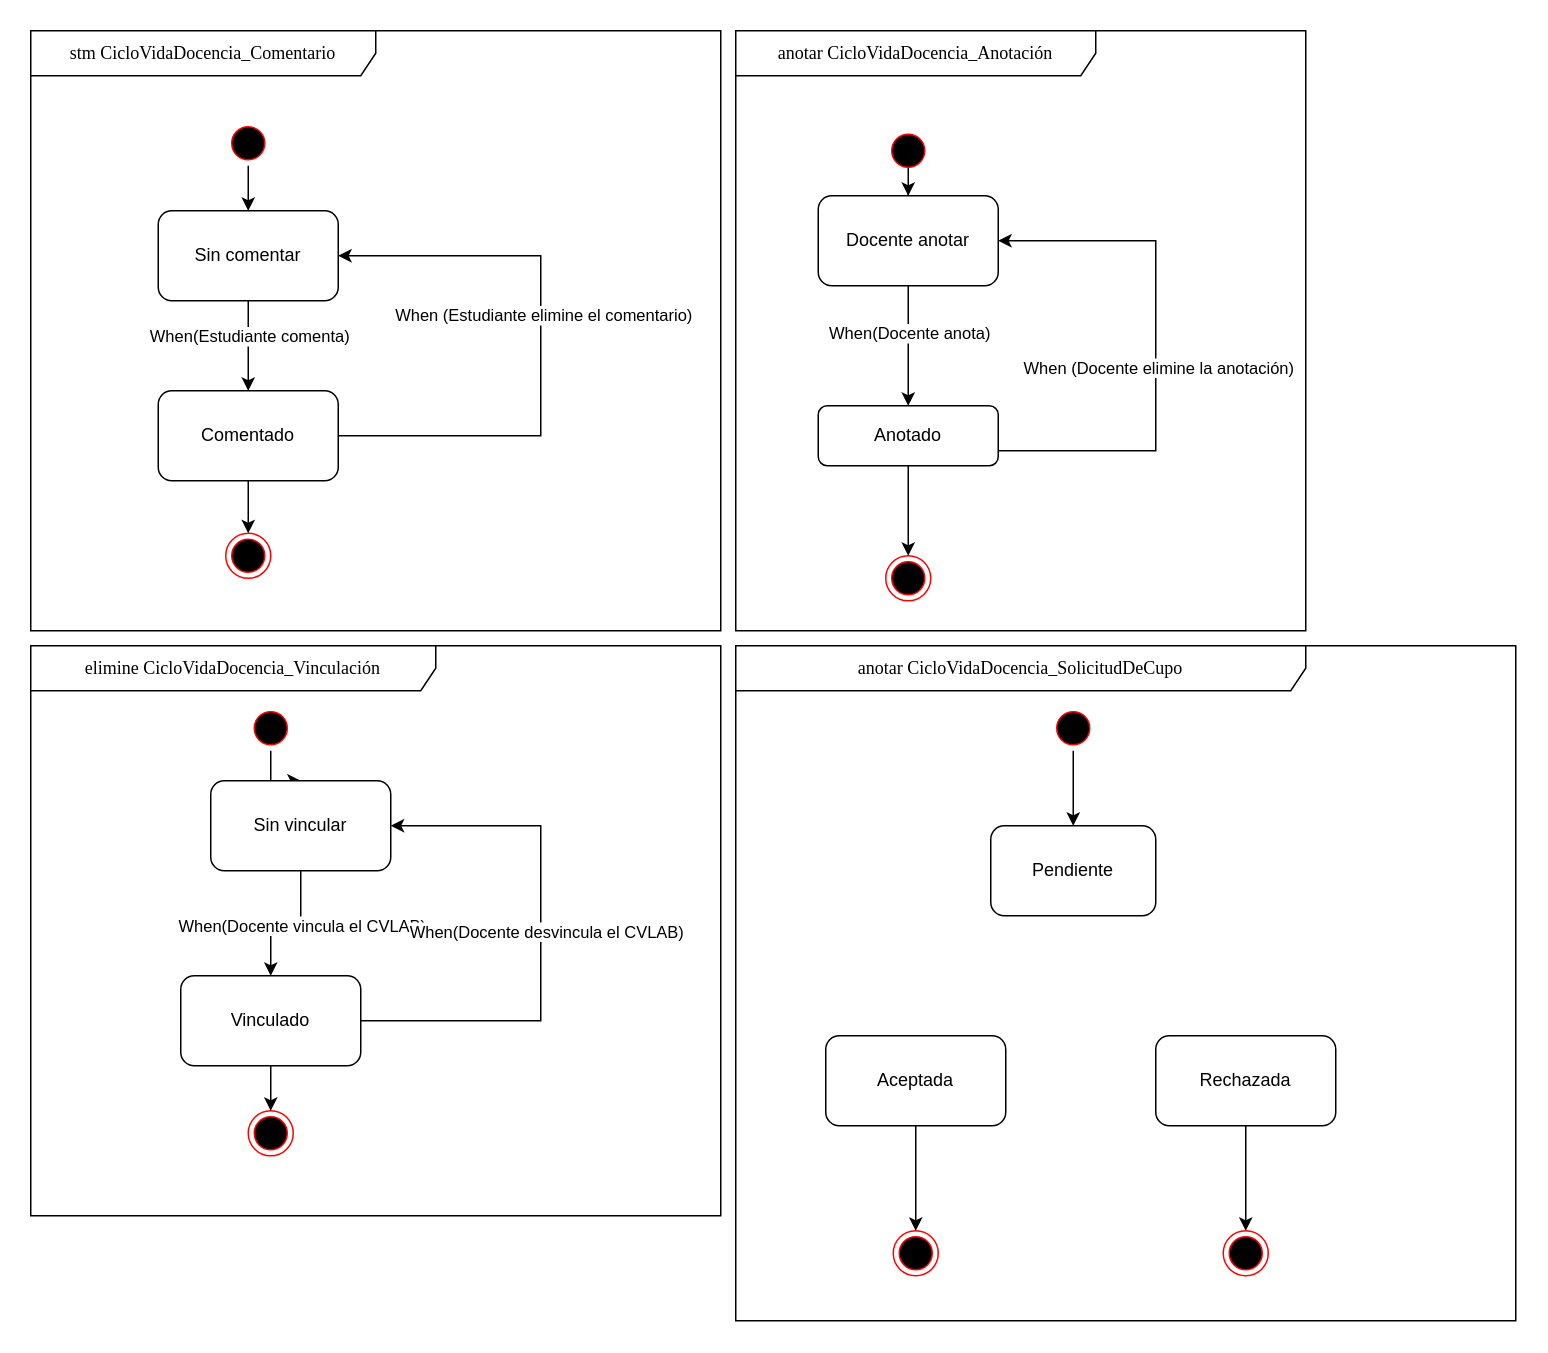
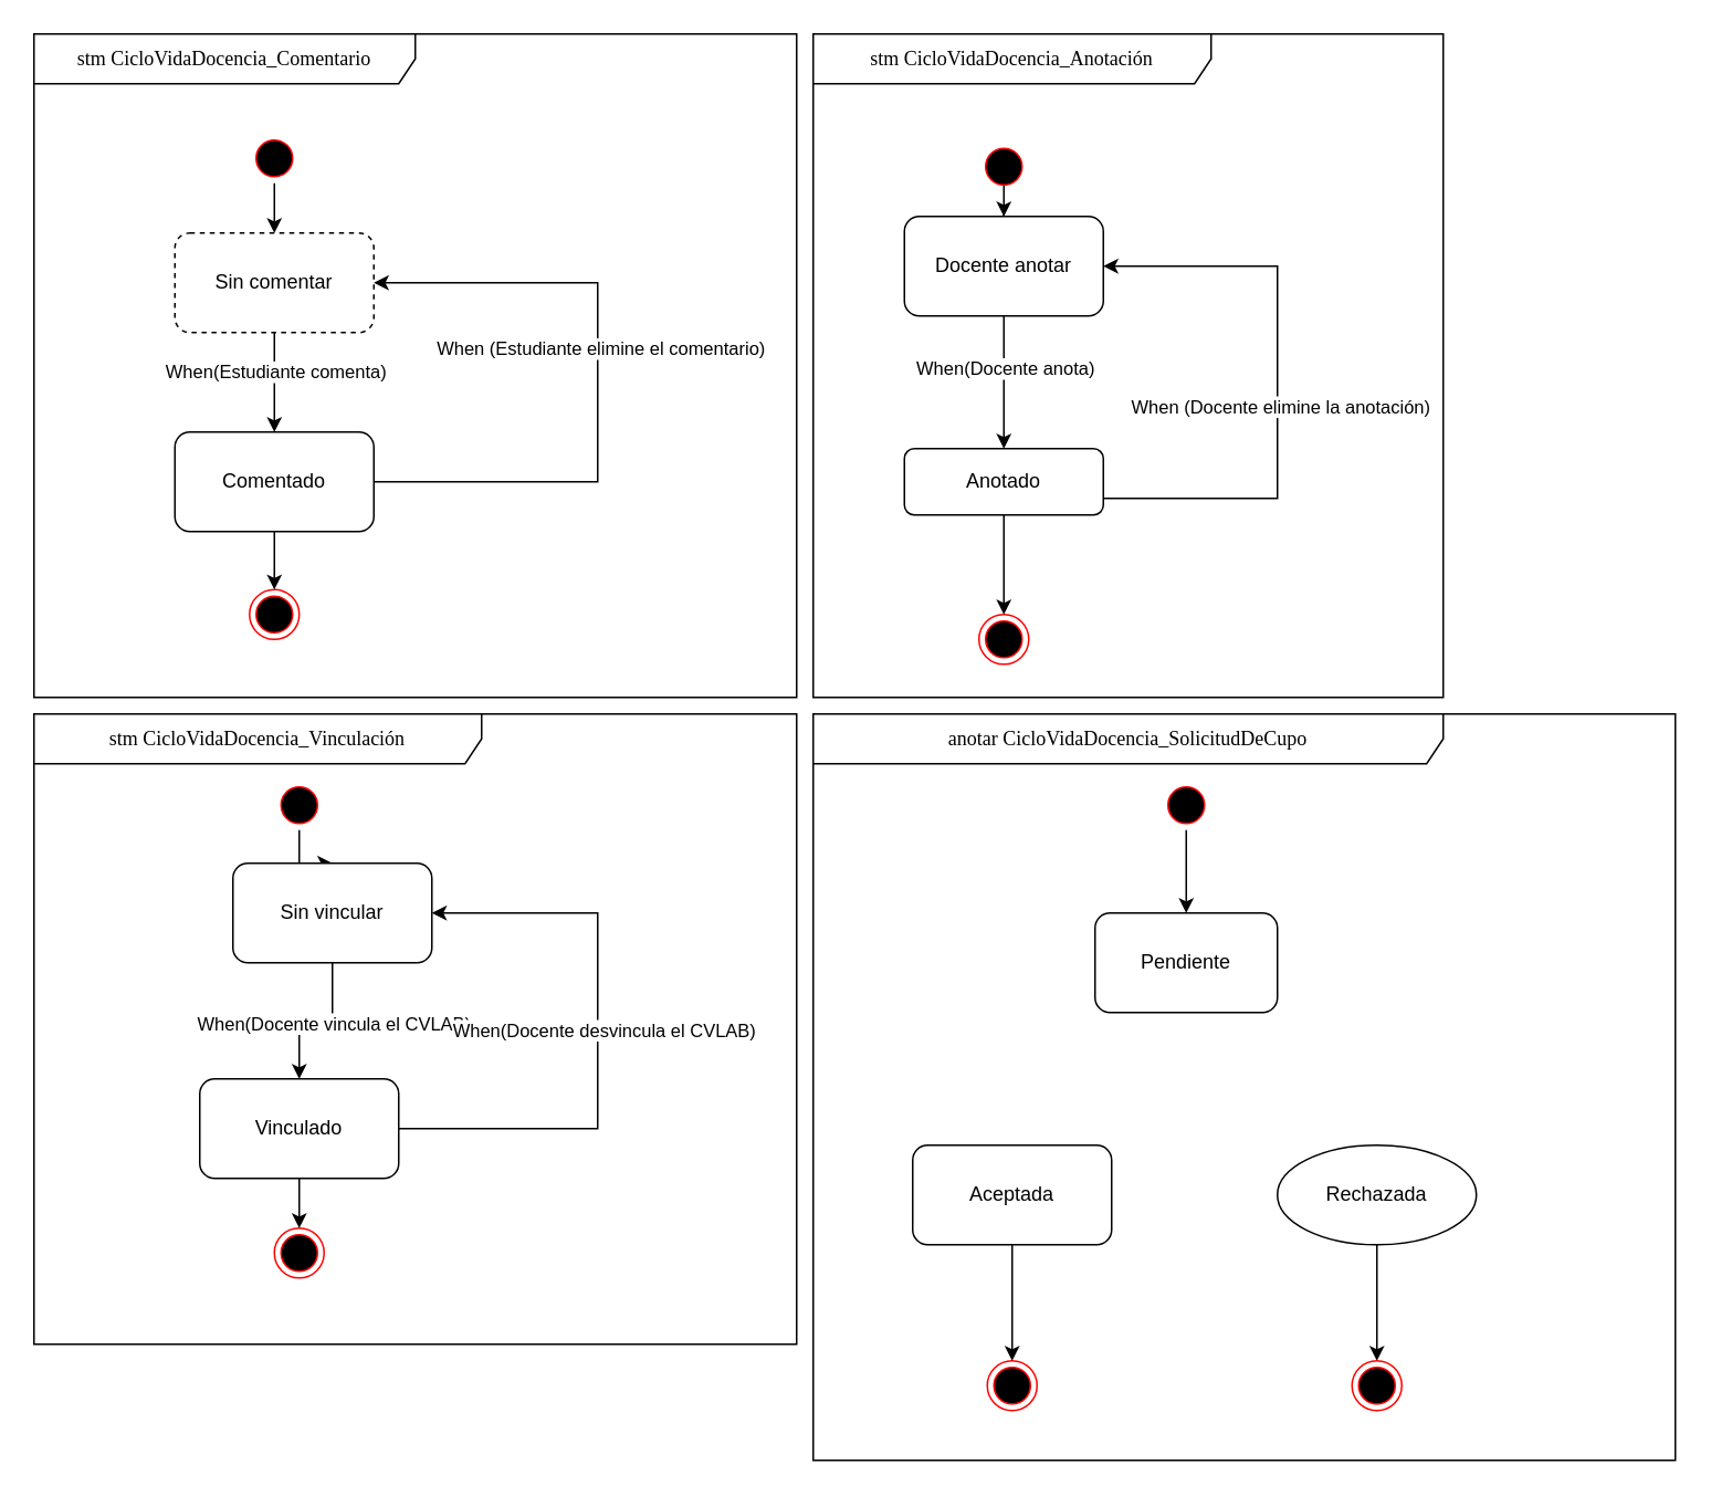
  <mxCell id="0" />
  <mxCell id="1" parent="0" />
  <mxCell id="2" value="stm CicloVidaDocencia_Comentario" style="shape=umlFrame;whiteSpace=wrap;html=1;rounded=1;shadow=0;comic=0;labelBackgroundColor=none;strokeWidth=1;fontFamily=Verdana;fontSize=12;align=center;width=230;height=30;" parent="1" vertex="1"><mxGeometry x="20" y="20" width="460" height="400" as="geometry" /></mxCell>
  <mxCell id="3" value="" style="edgeStyle=orthogonalEdgeStyle;rounded=0;orthogonalLoop=1;jettySize=auto;html=1;strokeColor=#000000;" parent="1" source="4" target="8" edge="1"><mxGeometry relative="1" as="geometry" /></mxCell>
  <mxCell id="4" value="" style="ellipse;html=1;shape=startState;fillColor=#000000;strokeColor=#ff0000;rounded=1;shadow=0;comic=0;labelBackgroundColor=none;fontFamily=Verdana;fontSize=12;fontColor=#000000;align=center;direction=south;" parent="1" vertex="1"><mxGeometry x="150" y="80" width="30" height="30" as="geometry" /></mxCell>
  <mxCell id="5" value="" style="ellipse;html=1;shape=endState;fillColor=#000000;strokeColor=#ff0000;rounded=1;shadow=0;comic=0;labelBackgroundColor=none;fontFamily=Verdana;fontSize=12;fontColor=#000000;align=center;" parent="1" vertex="1"><mxGeometry x="150" y="355" width="30" height="30" as="geometry" /></mxCell>
  <mxCell id="6" style="edgeStyle=orthogonalEdgeStyle;rounded=0;orthogonalLoop=1;jettySize=auto;html=1;entryX=0.5;entryY=0;entryDx=0;entryDy=0;strokeColor=#000000;" parent="1" source="8" target="12" edge="1"><mxGeometry relative="1" as="geometry" /></mxCell>
  <mxCell id="7" value="When(Estudiante comenta)" style="edgeLabel;html=1;align=center;verticalAlign=middle;resizable=0;points=[];" parent="6" vertex="1" connectable="0"><mxGeometry x="-0.22" relative="1" as="geometry"><mxPoint as="offset" /></mxGeometry></mxCell>
- <mxCell id="8" value="Sin comentar" style="rounded=1;whiteSpace=wrap;html=1;strokeColor=#000000;fillColor=default;" parent="1" vertex="1"><mxGeometry x="105" y="140" width="120" height="60" as="geometry" /></mxCell>
+ <mxCell id="8" value="Sin comentar" style="rounded=1;whiteSpace=wrap;html=1;strokeColor=#000000;fillColor=default;dashed=1;" parent="1" vertex="1"><mxGeometry x="105" y="140" width="120" height="60" as="geometry" /></mxCell>
  <mxCell id="9" style="edgeStyle=orthogonalEdgeStyle;rounded=0;orthogonalLoop=1;jettySize=auto;html=1;entryX=0.5;entryY=0;entryDx=0;entryDy=0;strokeColor=#000000;" parent="1" source="12" target="5" edge="1"><mxGeometry relative="1" as="geometry" /></mxCell>
  <mxCell id="10" style="edgeStyle=orthogonalEdgeStyle;rounded=0;orthogonalLoop=1;jettySize=auto;html=1;entryX=1;entryY=0.5;entryDx=0;entryDy=0;exitX=1;exitY=0.5;exitDx=0;exitDy=0;" parent="1" source="12" target="8" edge="1"><mxGeometry relative="1" as="geometry"><Array as="points"><mxPoint x="360" y="290" /><mxPoint x="360" y="170" /></Array></mxGeometry></mxCell>
  <mxCell id="11" value="When (Estudiante elimine el comentario)" style="edgeLabel;html=1;align=center;verticalAlign=middle;resizable=0;points=[];" parent="10" vertex="1" connectable="0"><mxGeometry x="0.11" y="-1" relative="1" as="geometry"><mxPoint as="offset" /></mxGeometry></mxCell>
  <mxCell id="12" value="Comentado" style="rounded=1;whiteSpace=wrap;html=1;strokeColor=#000000;fillColor=default;" parent="1" vertex="1"><mxGeometry x="105" y="260" width="120" height="60" as="geometry" /></mxCell>
- <mxCell id="13" value="anotar CicloVidaDocencia_Anotación" style="shape=umlFrame;whiteSpace=wrap;html=1;rounded=1;shadow=0;comic=0;labelBackgroundColor=none;strokeWidth=1;fontFamily=Verdana;fontSize=12;align=center;width=240;height=30;" parent="1" vertex="1"><mxGeometry x="490" y="20" width="380" height="400" as="geometry" /></mxCell>
+ <mxCell id="13" value="stm CicloVidaDocencia_Anotación" style="shape=umlFrame;whiteSpace=wrap;html=1;rounded=1;shadow=0;comic=0;labelBackgroundColor=none;strokeWidth=1;fontFamily=Verdana;fontSize=12;align=center;width=240;height=30;" parent="1" vertex="1"><mxGeometry x="490" y="20" width="380" height="400" as="geometry" /></mxCell>
  <mxCell id="14" value="" style="edgeStyle=orthogonalEdgeStyle;rounded=0;orthogonalLoop=1;jettySize=auto;html=1;strokeColor=#000000;" parent="1" source="15" target="21" edge="1"><mxGeometry relative="1" as="geometry" /></mxCell>
  <mxCell id="15" value="" style="ellipse;html=1;shape=startState;fillColor=#000000;strokeColor=#ff0000;rounded=1;shadow=0;comic=0;labelBackgroundColor=none;fontFamily=Verdana;fontSize=12;fontColor=#000000;align=center;direction=south;" parent="1" vertex="1"><mxGeometry x="590" y="85" width="30" height="30" as="geometry" /></mxCell>
  <mxCell id="16" value="" style="ellipse;html=1;shape=endState;fillColor=#000000;strokeColor=#ff0000;rounded=1;shadow=0;comic=0;labelBackgroundColor=none;fontFamily=Verdana;fontSize=12;fontColor=#000000;align=center;" parent="1" vertex="1"><mxGeometry x="590" y="370" width="30" height="30" as="geometry" /></mxCell>
  <mxCell id="17" style="edgeStyle=orthogonalEdgeStyle;rounded=0;orthogonalLoop=1;jettySize=auto;html=1;entryX=0.5;entryY=0;entryDx=0;entryDy=0;strokeColor=#000000;" parent="1" source="21" target="23" edge="1"><mxGeometry relative="1" as="geometry" /></mxCell>
  <mxCell id="18" value="When(Docente anota)" style="edgeLabel;html=1;align=center;verticalAlign=middle;resizable=0;points=[];" parent="17" vertex="1" connectable="0"><mxGeometry x="-0.22" relative="1" as="geometry"><mxPoint as="offset" /></mxGeometry></mxCell>
  <mxCell id="19" style="edgeStyle=orthogonalEdgeStyle;rounded=0;orthogonalLoop=1;jettySize=auto;html=1;exitX=1;exitY=0.5;exitDx=0;exitDy=0;strokeColor=#000000;entryX=1;entryY=0.5;entryDx=0;entryDy=0;" parent="1" source="23" target="21" edge="1"><mxGeometry relative="1" as="geometry"><mxPoint x="605" y="420.914" as="sourcePoint" /><Array as="points"><mxPoint x="770" y="300" /><mxPoint x="770" y="160" /></Array></mxGeometry></mxCell>
  <mxCell id="20" value="When (Docente elimine la anotación)" style="edgeLabel;html=1;align=center;verticalAlign=middle;resizable=0;points=[];" parent="19" vertex="1" connectable="0"><mxGeometry x="-0.191" y="-1" relative="1" as="geometry"><mxPoint y="-25" as="offset" /></mxGeometry></mxCell>
  <mxCell id="21" value="Docente anotar" style="rounded=1;whiteSpace=wrap;html=1;strokeColor=#000000;fillColor=default;" parent="1" vertex="1"><mxGeometry x="545" y="130" width="120" height="60" as="geometry" /></mxCell>
  <mxCell id="22" style="edgeStyle=orthogonalEdgeStyle;rounded=0;orthogonalLoop=1;jettySize=auto;html=1;entryX=0.5;entryY=0;entryDx=0;entryDy=0;strokeColor=#000000;" parent="1" source="23" target="16" edge="1"><mxGeometry relative="1" as="geometry" /></mxCell>
  <mxCell id="23" value="Anotado" style="rounded=1;whiteSpace=wrap;html=1;strokeColor=#000000;fillColor=default;" parent="1" vertex="1"><mxGeometry x="545" y="270" width="120" height="40" as="geometry" /></mxCell>
- <mxCell id="24" value="elimine CicloVidaDocencia_Vinculación" style="shape=umlFrame;whiteSpace=wrap;html=1;rounded=1;shadow=0;comic=0;labelBackgroundColor=none;strokeWidth=1;fontFamily=Verdana;fontSize=12;align=center;width=270;height=30;" parent="1" vertex="1"><mxGeometry x="20" y="430" width="460" height="380" as="geometry" /></mxCell>
+ <mxCell id="24" value="stm CicloVidaDocencia_Vinculación" style="shape=umlFrame;whiteSpace=wrap;html=1;rounded=1;shadow=0;comic=0;labelBackgroundColor=none;strokeWidth=1;fontFamily=Verdana;fontSize=12;align=center;width=270;height=30;" parent="1" vertex="1"><mxGeometry x="20" y="430" width="460" height="380" as="geometry" /></mxCell>
  <mxCell id="25" value="" style="edgeStyle=orthogonalEdgeStyle;rounded=0;orthogonalLoop=1;jettySize=auto;html=1;strokeColor=#000000;" parent="1" source="26" target="30" edge="1"><mxGeometry relative="1" as="geometry" /></mxCell>
  <mxCell id="26" value="" style="ellipse;html=1;shape=startState;fillColor=#000000;strokeColor=#ff0000;rounded=1;shadow=0;comic=0;labelBackgroundColor=none;fontFamily=Verdana;fontSize=12;fontColor=#000000;align=center;direction=south;" parent="1" vertex="1"><mxGeometry x="165" y="470" width="30" height="30" as="geometry" /></mxCell>
  <mxCell id="27" value="" style="ellipse;html=1;shape=endState;fillColor=#000000;strokeColor=#ff0000;rounded=1;shadow=0;comic=0;labelBackgroundColor=none;fontFamily=Verdana;fontSize=12;fontColor=#000000;align=center;" parent="1" vertex="1"><mxGeometry x="165" y="740" width="30" height="30" as="geometry" /></mxCell>
  <mxCell id="28" style="edgeStyle=orthogonalEdgeStyle;rounded=0;orthogonalLoop=1;jettySize=auto;html=1;entryX=0.5;entryY=0;entryDx=0;entryDy=0;strokeColor=#000000;" parent="1" source="30" target="34" edge="1"><mxGeometry relative="1" as="geometry" /></mxCell>
  <mxCell id="29" value="When(Docente vincula el CVLAB)" style="edgeLabel;html=1;align=center;verticalAlign=middle;resizable=0;points=[];" parent="28" vertex="1" connectable="0"><mxGeometry x="-0.22" relative="1" as="geometry"><mxPoint y="1" as="offset" /></mxGeometry></mxCell>
  <mxCell id="30" value="Sin vincular" style="rounded=1;whiteSpace=wrap;html=1;strokeColor=#000000;fillColor=default;" parent="1" vertex="1"><mxGeometry x="140" y="520" width="120" height="60" as="geometry" /></mxCell>
  <mxCell id="31" style="edgeStyle=orthogonalEdgeStyle;rounded=0;orthogonalLoop=1;jettySize=auto;html=1;entryX=0.5;entryY=0;entryDx=0;entryDy=0;strokeColor=#000000;" parent="1" source="34" target="27" edge="1"><mxGeometry relative="1" as="geometry" /></mxCell>
  <mxCell id="32" style="edgeStyle=orthogonalEdgeStyle;rounded=0;orthogonalLoop=1;jettySize=auto;html=1;entryX=1;entryY=0.5;entryDx=0;entryDy=0;exitX=1;exitY=0.5;exitDx=0;exitDy=0;" parent="1" source="34" target="30" edge="1"><mxGeometry relative="1" as="geometry"><mxPoint x="275" y="685" as="sourcePoint" /><mxPoint x="275" y="555" as="targetPoint" /><Array as="points"><mxPoint x="360" y="680" /><mxPoint x="360" y="550" /></Array></mxGeometry></mxCell>
  <mxCell id="33" value="When(Docente desvincula el CVLAB)" style="edgeLabel;html=1;align=center;verticalAlign=middle;resizable=0;points=[];" parent="32" vertex="1" connectable="0"><mxGeometry x="0.089" y="-3" relative="1" as="geometry"><mxPoint y="11" as="offset" /></mxGeometry></mxCell>
  <mxCell id="34" value="Vinculado" style="rounded=1;whiteSpace=wrap;html=1;strokeColor=#000000;fillColor=default;" parent="1" vertex="1"><mxGeometry x="120" y="650" width="120" height="60" as="geometry" /></mxCell>
  <mxCell id="35" value="anotar CicloVidaDocencia_SolicitudDeCupo" style="shape=umlFrame;whiteSpace=wrap;html=1;rounded=1;shadow=0;comic=0;labelBackgroundColor=none;strokeWidth=1;fontFamily=Verdana;fontSize=12;align=center;width=380;height=30;" parent="1" vertex="1"><mxGeometry x="490" y="430" width="520" height="450" as="geometry" /></mxCell>
  <mxCell id="36" value="" style="edgeStyle=orthogonalEdgeStyle;rounded=0;orthogonalLoop=1;jettySize=auto;html=1;strokeColor=#000000;" parent="1" source="37" target="39" edge="1"><mxGeometry relative="1" as="geometry" /></mxCell>
  <mxCell id="37" value="" style="ellipse;html=1;shape=startState;fillColor=#000000;strokeColor=#ff0000;rounded=1;shadow=0;comic=0;labelBackgroundColor=none;fontFamily=Verdana;fontSize=12;fontColor=#000000;align=center;direction=south;" parent="1" vertex="1"><mxGeometry x="700" y="470" width="30" height="30" as="geometry" /></mxCell>
  <mxCell id="38" value="" style="ellipse;html=1;shape=endState;fillColor=#000000;strokeColor=#ff0000;rounded=1;shadow=0;comic=0;labelBackgroundColor=none;fontFamily=Verdana;fontSize=12;fontColor=#000000;align=center;" parent="1" vertex="1"><mxGeometry x="595" y="820" width="30" height="30" as="geometry" /></mxCell>
  <mxCell id="39" value="Pendiente" style="rounded=1;whiteSpace=wrap;html=1;strokeColor=#000000;fillColor=default;" parent="1" vertex="1"><mxGeometry x="660" y="550" width="110" height="60" as="geometry" /></mxCell>
  <mxCell id="40" style="edgeStyle=orthogonalEdgeStyle;rounded=0;orthogonalLoop=1;jettySize=auto;html=1;entryX=0.5;entryY=0;entryDx=0;entryDy=0;strokeColor=#000000;" parent="1" source="41" target="38" edge="1"><mxGeometry relative="1" as="geometry" /></mxCell>
  <mxCell id="41" value="Aceptada" style="rounded=1;whiteSpace=wrap;html=1;strokeColor=#000000;fillColor=default;" parent="1" vertex="1"><mxGeometry x="550" y="690" width="120" height="60" as="geometry" /></mxCell>
  <mxCell id="42" style="edgeStyle=orthogonalEdgeStyle;rounded=0;orthogonalLoop=1;jettySize=auto;html=1;entryX=0.5;entryY=0;entryDx=0;entryDy=0;" parent="1" source="43" target="44" edge="1"><mxGeometry relative="1" as="geometry" /></mxCell>
- <mxCell id="43" value="Rechazada" style="rounded=1;whiteSpace=wrap;html=1;strokeColor=#000000;fillColor=default;" parent="1" vertex="1"><mxGeometry x="770" y="690" width="120" height="60" as="geometry" /></mxCell>
+ <mxCell id="43" value="Rechazada" style="ellipse;whiteSpace=wrap;html=1;strokeColor=#000000;fillColor=default;" parent="1" vertex="1"><mxGeometry x="770" y="690" width="120" height="60" as="geometry" /></mxCell>
  <mxCell id="44" value="" style="ellipse;html=1;shape=endState;fillColor=#000000;strokeColor=#ff0000;rounded=1;shadow=0;comic=0;labelBackgroundColor=none;fontFamily=Verdana;fontSize=12;fontColor=#000000;align=center;" parent="1" vertex="1"><mxGeometry x="815" y="820" width="30" height="30" as="geometry" /></mxCell>
